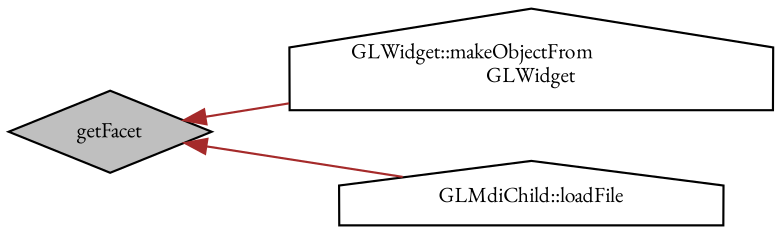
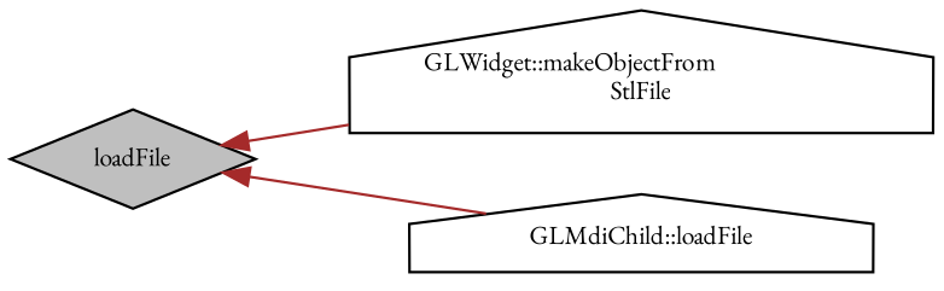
  digraph {
    fontname="EB Garamond"
    rankdir=LR
    node [color=black fillcolor=white fontname="EB Garamond" fontsize=10 shape=house style=filled]
    edge [color=brown dir=back fontname="EB Garamond" fontsize=10 labelfontname=Helvetica labelfontsize=10 style=solid]
-   n1 [fillcolor=grey75 fontcolor=black height=0.2 label=getFacet shape=diamond width=0.4]
-   n2 [height=0.2 label="GLWidget::makeObjectFrom\lGLWidget" width=0.4]
+   n1 [fillcolor=grey75 fontcolor=black height=0.2 label=loadFile shape=diamond width=0.4]
+   n2 [height=0.2 label="GLWidget::makeObjectFrom\lStlFile" width=0.4]
    n3 [height=0.2 label="GLMdiChild::loadFile" width=0.4]
    n1 -> n2
    n1 -> n3
  }
